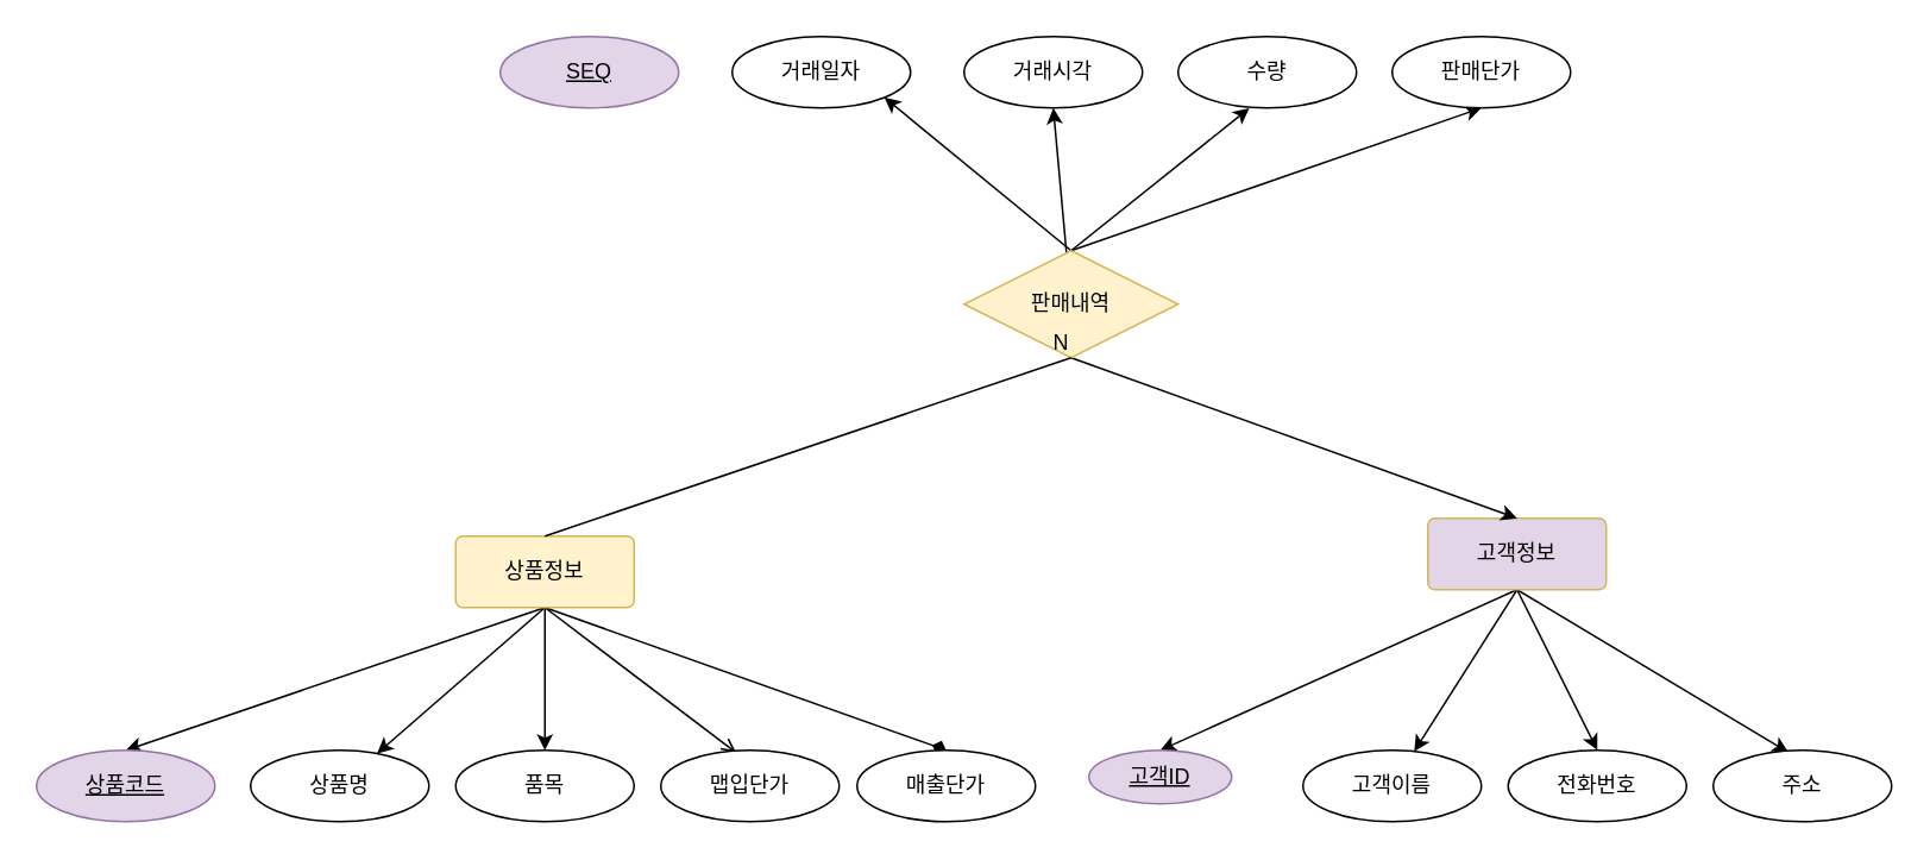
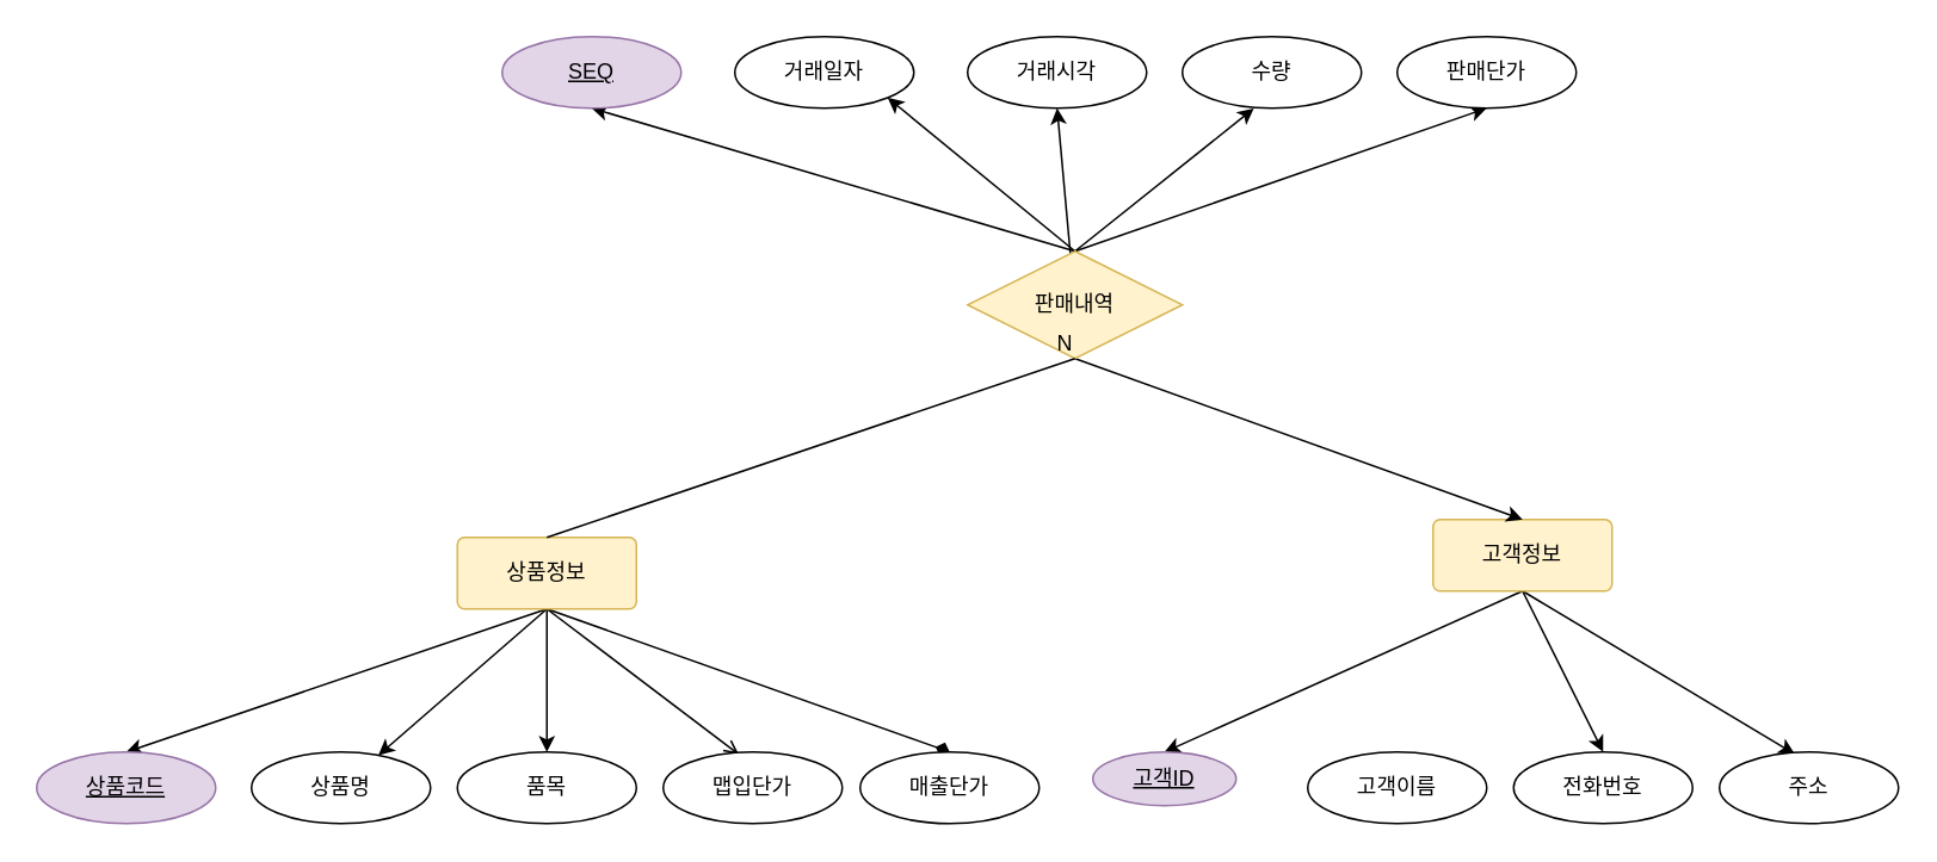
  <mxCell id="0" />
  <mxCell id="1" parent="0" />
  <mxCell id="2" style="rounded=0;orthogonalLoop=1;jettySize=auto;html=1;entryX=0.5;entryY=0;entryDx=0;entryDy=0;exitX=0.5;exitY=1;exitDx=0;exitDy=0;" edge="1" parent="1" source="7" target="8"><mxGeometry relative="1" as="geometry" /></mxCell>
  <mxCell id="3" style="rounded=0;orthogonalLoop=1;jettySize=auto;html=1;exitX=0.5;exitY=1;exitDx=0;exitDy=0;" edge="1" parent="1" source="7" target="9"><mxGeometry relative="1" as="geometry" /></mxCell>
  <mxCell id="4" style="rounded=0;orthogonalLoop=1;jettySize=auto;html=1;entryX=0.5;entryY=0;entryDx=0;entryDy=0;" edge="1" parent="1" source="7" target="10"><mxGeometry relative="1" as="geometry" /></mxCell>
  <mxCell id="5" style="rounded=0;orthogonalLoop=1;jettySize=auto;html=1;entryX=0.421;entryY=0.031;entryDx=0;entryDy=0;entryPerimeter=0;exitX=0.5;exitY=1;exitDx=0;exitDy=0;endArrow=open;" edge="1" parent="1" source="7" target="11"><mxGeometry relative="1" as="geometry" /></mxCell>
  <mxCell id="6" style="rounded=0;orthogonalLoop=1;jettySize=auto;html=1;entryX=0.5;entryY=0;entryDx=0;entryDy=0;exitX=0.5;exitY=1;exitDx=0;exitDy=0;endArrow=diamond;" edge="1" parent="1" source="7" target="12"><mxGeometry relative="1" as="geometry" /></mxCell>
  <mxCell id="7" value="상품정보" style="rounded=1;arcSize=10;whiteSpace=wrap;html=1;align=center;fillColor=#fff2cc;strokeColor=#d6b656;" vertex="1" parent="1"><mxGeometry x="255" y="300" width="100" height="40" as="geometry" /></mxCell>
  <mxCell id="8" value="상품코드" style="ellipse;whiteSpace=wrap;html=1;align=center;fontStyle=4;fillColor=#e1d5e7;strokeColor=#9673a6;" vertex="1" parent="1"><mxGeometry x="20" y="420" width="100" height="40" as="geometry" /></mxCell>
  <mxCell id="9" value="상품명" style="ellipse;whiteSpace=wrap;html=1;align=center;" vertex="1" parent="1"><mxGeometry x="140" y="420" width="100" height="40" as="geometry" /></mxCell>
  <mxCell id="10" value="품목" style="ellipse;whiteSpace=wrap;html=1;align=center;" vertex="1" parent="1"><mxGeometry x="255" y="420" width="100" height="40" as="geometry" /></mxCell>
  <mxCell id="11" value="맵입단가" style="ellipse;whiteSpace=wrap;html=1;align=center;" vertex="1" parent="1"><mxGeometry x="370" y="420" width="100" height="40" as="geometry" /></mxCell>
  <mxCell id="12" value="매출단가" style="ellipse;whiteSpace=wrap;html=1;align=center;" vertex="1" parent="1"><mxGeometry x="480" y="420" width="100" height="40" as="geometry" /></mxCell>
  <mxCell id="13" style="rounded=0;orthogonalLoop=1;jettySize=auto;html=1;entryX=0.5;entryY=0;entryDx=0;entryDy=0;exitX=0.5;exitY=1;exitDx=0;exitDy=0;" edge="1" source="17" target="18" parent="1"><mxGeometry relative="1" as="geometry" /></mxCell>
- <mxCell id="14" style="rounded=0;orthogonalLoop=1;jettySize=auto;html=1;exitX=0.5;exitY=1;exitDx=0;exitDy=0;" edge="1" source="17" target="19" parent="1"><mxGeometry relative="1" as="geometry" /></mxCell>
  <mxCell id="15" style="rounded=0;orthogonalLoop=1;jettySize=auto;html=1;entryX=0.5;entryY=0;entryDx=0;entryDy=0;" edge="1" target="20" parent="1"><mxGeometry relative="1" as="geometry"><mxPoint x="850" y="330" as="sourcePoint" /></mxGeometry></mxCell>
  <mxCell id="16" style="rounded=0;orthogonalLoop=1;jettySize=auto;html=1;entryX=0.421;entryY=0.031;entryDx=0;entryDy=0;entryPerimeter=0;exitX=0.5;exitY=1;exitDx=0;exitDy=0;" edge="1" source="17" target="21" parent="1"><mxGeometry relative="1" as="geometry" /></mxCell>
- <mxCell id="17" value="고객정보" style="rounded=1;arcSize=10;whiteSpace=wrap;html=1;align=center;fillColor=#e1d5e7;strokeColor=#d6b656;" vertex="1" parent="1"><mxGeometry x="800" y="290" width="100" height="40" as="geometry" /></mxCell>
+ <mxCell id="17" value="고객정보" style="rounded=1;arcSize=10;whiteSpace=wrap;html=1;align=center;fillColor=#fff2cc;strokeColor=#d6b656;" vertex="1" parent="1"><mxGeometry x="800" y="290" width="100" height="40" as="geometry" /></mxCell>
  <mxCell id="18" value="고객ID" style="ellipse;whiteSpace=wrap;html=1;align=center;fontStyle=4;fillColor=#e1d5e7;strokeColor=#9673a6;" vertex="1" parent="1"><mxGeometry x="610" y="420" width="80" height="30" as="geometry" /></mxCell>
  <mxCell id="19" value="고객이름" style="ellipse;whiteSpace=wrap;html=1;align=center;" vertex="1" parent="1"><mxGeometry x="730" y="420" width="100" height="40" as="geometry" /></mxCell>
  <mxCell id="20" value="전화번호" style="ellipse;whiteSpace=wrap;html=1;align=center;" vertex="1" parent="1"><mxGeometry x="845" y="420" width="100" height="40" as="geometry" /></mxCell>
  <mxCell id="21" value="주소" style="ellipse;whiteSpace=wrap;html=1;align=center;" vertex="1" parent="1"><mxGeometry x="960" y="420" width="100" height="40" as="geometry" /></mxCell>
  <mxCell id="22" style="rounded=0;orthogonalLoop=1;jettySize=auto;html=1;entryX=0.5;entryY=0;entryDx=0;entryDy=0;exitX=0.5;exitY=1;exitDx=0;exitDy=0;" edge="1" parent="1" source="28" target="17"><mxGeometry relative="1" as="geometry"><mxPoint x="580" y="190" as="sourcePoint" /></mxGeometry></mxCell>
+ <mxCell id="23" style="rounded=0;orthogonalLoop=1;jettySize=auto;html=1;entryX=0.5;entryY=1;entryDx=0;entryDy=0;exitX=0.5;exitY=0;exitDx=0;exitDy=0;" edge="1" parent="1" source="28" target="35"><mxGeometry relative="1" as="geometry" /></mxCell>
  <mxCell id="24" style="edgeStyle=none;shape=connector;rounded=0;orthogonalLoop=1;jettySize=auto;html=1;entryX=1;entryY=1;entryDx=0;entryDy=0;labelBackgroundColor=default;strokeColor=default;fontFamily=Helvetica;fontSize=11;fontColor=default;endArrow=classic;exitX=0.5;exitY=0;exitDx=0;exitDy=0;" edge="1" parent="1" source="28" target="31"><mxGeometry relative="1" as="geometry" /></mxCell>
  <mxCell id="25" style="edgeStyle=none;shape=connector;rounded=0;orthogonalLoop=1;jettySize=auto;html=1;entryX=0.5;entryY=1;entryDx=0;entryDy=0;labelBackgroundColor=default;strokeColor=default;fontFamily=Helvetica;fontSize=11;fontColor=default;endArrow=classic;" edge="1" parent="1" source="28" target="32"><mxGeometry relative="1" as="geometry" /></mxCell>
  <mxCell id="26" style="edgeStyle=none;shape=connector;rounded=0;orthogonalLoop=1;jettySize=auto;html=1;entryX=0.399;entryY=1.003;entryDx=0;entryDy=0;entryPerimeter=0;labelBackgroundColor=default;strokeColor=default;fontFamily=Helvetica;fontSize=11;fontColor=default;endArrow=classic;exitX=0.5;exitY=0;exitDx=0;exitDy=0;" edge="1" parent="1" source="28" target="33"><mxGeometry relative="1" as="geometry" /></mxCell>
  <mxCell id="27" style="edgeStyle=none;shape=connector;rounded=0;orthogonalLoop=1;jettySize=auto;html=1;entryX=0.5;entryY=1;entryDx=0;entryDy=0;labelBackgroundColor=default;strokeColor=default;fontFamily=Helvetica;fontSize=11;fontColor=default;endArrow=classic;exitX=0.5;exitY=0;exitDx=0;exitDy=0;" edge="1" parent="1" source="28" target="34"><mxGeometry relative="1" as="geometry" /></mxCell>
  <mxCell id="28" value="판매내역" style="shape=rhombus;perimeter=rhombusPerimeter;whiteSpace=wrap;html=1;align=center;fillColor=#fff2cc;strokeColor=#d6b656;" vertex="1" parent="1"><mxGeometry x="540" y="140" width="120" height="60" as="geometry" /></mxCell>
  <mxCell id="29" value="" style="endArrow=none;html=1;rounded=0;exitX=0.5;exitY=0;exitDx=0;exitDy=0;entryX=0.5;entryY=1;entryDx=0;entryDy=0;" edge="1" parent="1" source="7" target="28"><mxGeometry relative="1" as="geometry"><mxPoint x="380" y="270" as="sourcePoint" /><mxPoint x="600" y="190" as="targetPoint" /></mxGeometry></mxCell>
  <mxCell id="30" value="N" style="resizable=0;html=1;whiteSpace=wrap;align=right;verticalAlign=bottom;" connectable="0" vertex="1" parent="29"><mxGeometry x="1" relative="1" as="geometry" /></mxCell>
  <mxCell id="31" value="거래일자" style="ellipse;whiteSpace=wrap;html=1;align=center;" vertex="1" parent="1"><mxGeometry x="410" y="20" width="100" height="40" as="geometry" /></mxCell>
  <mxCell id="32" value="거래시각" style="ellipse;whiteSpace=wrap;html=1;align=center;" vertex="1" parent="1"><mxGeometry x="540" y="20" width="100" height="40" as="geometry" /></mxCell>
  <mxCell id="33" value="수량" style="ellipse;whiteSpace=wrap;html=1;align=center;" vertex="1" parent="1"><mxGeometry x="660" y="20" width="100" height="40" as="geometry" /></mxCell>
  <mxCell id="34" value="판매단가" style="ellipse;whiteSpace=wrap;html=1;align=center;" vertex="1" parent="1"><mxGeometry x="780" y="20" width="100" height="40" as="geometry" /></mxCell>
  <mxCell id="35" value="SEQ" style="ellipse;whiteSpace=wrap;html=1;align=center;fontStyle=4;fillColor=#e1d5e7;strokeColor=#9673a6;" vertex="1" parent="1"><mxGeometry x="280" y="20" width="100" height="40" as="geometry" /></mxCell>
